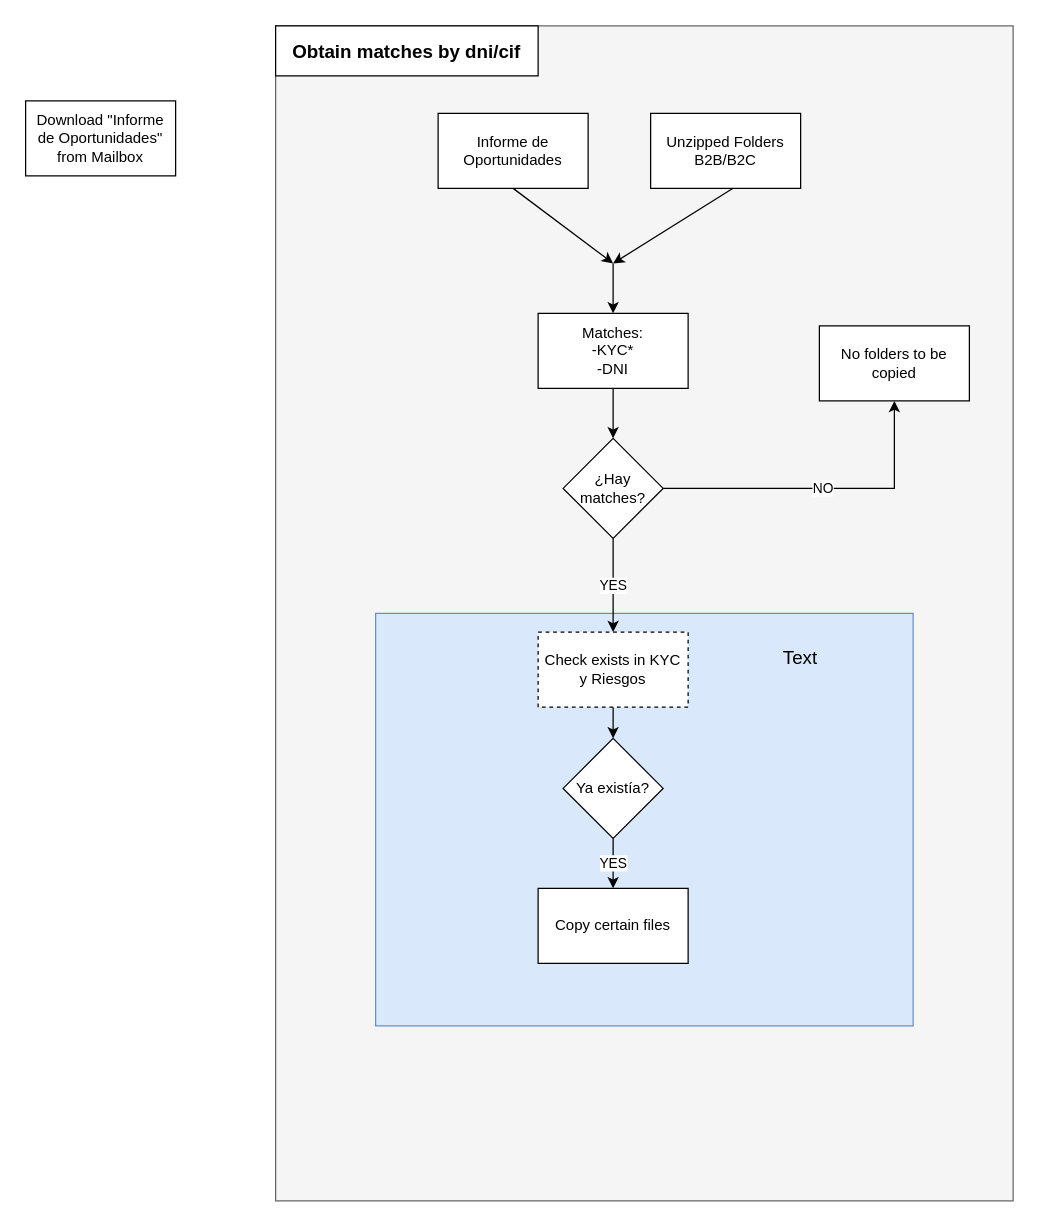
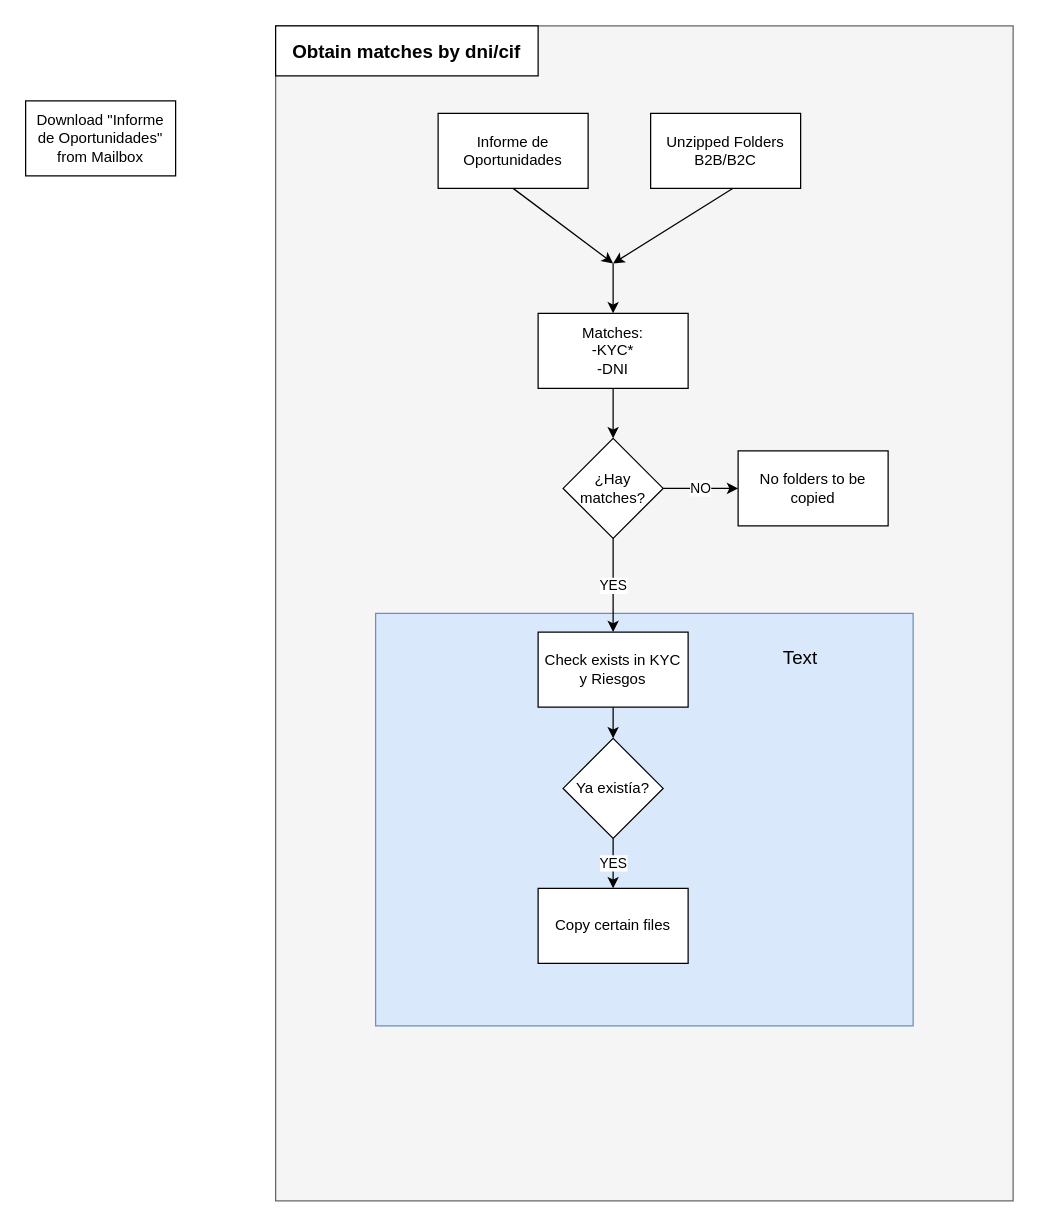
  <mxCell id="0" />
  <mxCell id="1" parent="0" />
  <mxCell id="2" value="" style="rounded=0;whiteSpace=wrap;html=1;fillColor=#f5f5f5;strokeColor=#666666;fontColor=#333333;" vertex="1" parent="1"><mxGeometry x="220" y="20" width="590" height="940" as="geometry" /></mxCell>
  <mxCell id="3" value="" style="rounded=0;whiteSpace=wrap;html=1;fillColor=#dae8fc;strokeColor=#6c8ebf;" vertex="1" parent="1"><mxGeometry x="300" y="490" width="430" height="330" as="geometry" /></mxCell>
  <mxCell id="4" value="Download &quot;Informe de Oportunidades&quot; from Mailbox" style="rounded=0;whiteSpace=wrap;html=1;" vertex="1" parent="1"><mxGeometry x="20" y="80" width="120" height="60" as="geometry" /></mxCell>
  <mxCell id="5" value="Informe de Oportunidades" style="rounded=0;whiteSpace=wrap;html=1;" vertex="1" parent="1"><mxGeometry x="350" y="90" width="120" height="60" as="geometry" /></mxCell>
  <mxCell id="6" value="Unzipped Folders B2B/B2C" style="rounded=0;whiteSpace=wrap;html=1;" vertex="1" parent="1"><mxGeometry x="520" y="90" width="120" height="60" as="geometry" /></mxCell>
  <mxCell id="7" value="" style="endArrow=classic;html=1;rounded=0;exitX=0.5;exitY=1;exitDx=0;exitDy=0;" edge="1" parent="1" source="5"><mxGeometry width="50" height="50" relative="1" as="geometry"><mxPoint x="420" y="140" as="sourcePoint" /><mxPoint x="490" y="210" as="targetPoint" /></mxGeometry></mxCell>
  <mxCell id="8" value="" style="endArrow=classic;html=1;rounded=0;exitX=0.547;exitY=1.002;exitDx=0;exitDy=0;exitPerimeter=0;" edge="1" parent="1" source="6"><mxGeometry width="50" height="50" relative="1" as="geometry"><mxPoint x="580" y="140" as="sourcePoint" /><mxPoint x="490" y="210" as="targetPoint" /></mxGeometry></mxCell>
  <mxCell id="9" value="" style="edgeStyle=orthogonalEdgeStyle;rounded=0;orthogonalLoop=1;jettySize=auto;html=1;" edge="1" parent="1" source="10" target="14"><mxGeometry relative="1" as="geometry" /></mxCell>
  <mxCell id="10" value="Matches:&lt;br&gt;-KYC*&lt;br&gt;-DNI" style="rounded=0;whiteSpace=wrap;html=1;" vertex="1" parent="1"><mxGeometry x="430" y="250" width="120" height="60" as="geometry" /></mxCell>
  <mxCell id="11" value="" style="endArrow=classic;html=1;rounded=0;entryX=0.5;entryY=0;entryDx=0;entryDy=0;" edge="1" parent="1" target="10"><mxGeometry width="50" height="50" relative="1" as="geometry"><mxPoint x="490" y="210" as="sourcePoint" /><mxPoint x="620" y="190" as="targetPoint" /></mxGeometry></mxCell>
  <mxCell id="12" value="NO" style="edgeStyle=orthogonalEdgeStyle;rounded=0;orthogonalLoop=1;jettySize=auto;html=1;" edge="1" parent="1" source="14" target="15"><mxGeometry relative="1" as="geometry" /></mxCell>
  <mxCell id="13" value="YES" style="edgeStyle=orthogonalEdgeStyle;rounded=0;orthogonalLoop=1;jettySize=auto;html=1;" edge="1" parent="1" source="14" target="18"><mxGeometry relative="1" as="geometry" /></mxCell>
  <mxCell id="14" value="¿Hay matches?" style="rhombus;whiteSpace=wrap;html=1;" vertex="1" parent="1"><mxGeometry x="450" y="350" width="80" height="80" as="geometry" /></mxCell>
- <mxCell id="15" value="No folders to be copied" style="whiteSpace=wrap;html=1;" vertex="1" parent="1"><mxGeometry x="655" y="260" width="120" height="60" as="geometry" /></mxCell>
+ <mxCell id="15" value="No folders to be copied" style="whiteSpace=wrap;html=1;" vertex="1" parent="1"><mxGeometry x="590" y="360" width="120" height="60" as="geometry" /></mxCell>
  <mxCell id="16" value="&lt;font style=&quot;font-size: 15px;&quot;&gt;&lt;b&gt;Obtain matches by dni/cif&lt;/b&gt;&lt;/font&gt;" style="rounded=0;whiteSpace=wrap;html=1;" vertex="1" parent="1"><mxGeometry x="220" y="20" width="210" height="40" as="geometry" /></mxCell>
  <mxCell id="17" value="" style="edgeStyle=orthogonalEdgeStyle;rounded=0;orthogonalLoop=1;jettySize=auto;html=1;" edge="1" parent="1" source="18" target="20"><mxGeometry relative="1" as="geometry" /></mxCell>
- <mxCell id="18" value="Check exists in KYC y Riesgos" style="whiteSpace=wrap;html=1;dashed=1;" vertex="1" parent="1"><mxGeometry x="430" y="505" width="120" height="60" as="geometry" /></mxCell>
+ <mxCell id="18" value="Check exists in KYC y Riesgos" style="whiteSpace=wrap;html=1;" vertex="1" parent="1"><mxGeometry x="430" y="505" width="120" height="60" as="geometry" /></mxCell>
  <mxCell id="19" value="YES" style="edgeStyle=orthogonalEdgeStyle;rounded=0;orthogonalLoop=1;jettySize=auto;html=1;" edge="1" parent="1" source="20" target="21"><mxGeometry relative="1" as="geometry" /></mxCell>
  <mxCell id="20" value="Ya existía?" style="rhombus;whiteSpace=wrap;html=1;" vertex="1" parent="1"><mxGeometry x="450" y="590" width="80" height="80" as="geometry" /></mxCell>
  <mxCell id="21" value="Copy certain files" style="whiteSpace=wrap;html=1;" vertex="1" parent="1"><mxGeometry x="430" y="710" width="120" height="60" as="geometry" /></mxCell>
  <mxCell id="22" value="Text" style="text;html=1;strokeColor=none;fillColor=none;align=center;verticalAlign=middle;whiteSpace=wrap;rounded=0;fontSize=15;" vertex="1" parent="1"><mxGeometry x="610" y="510" width="60" height="30" as="geometry" /></mxCell>
